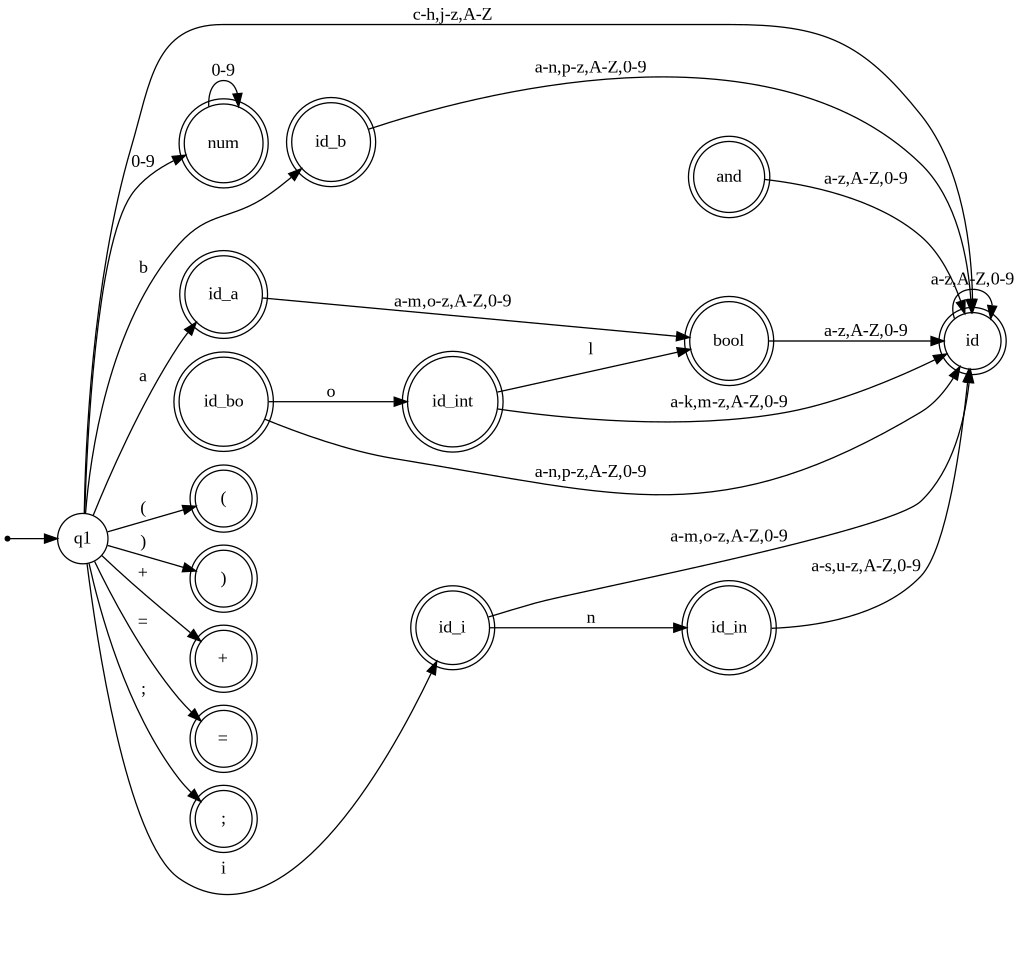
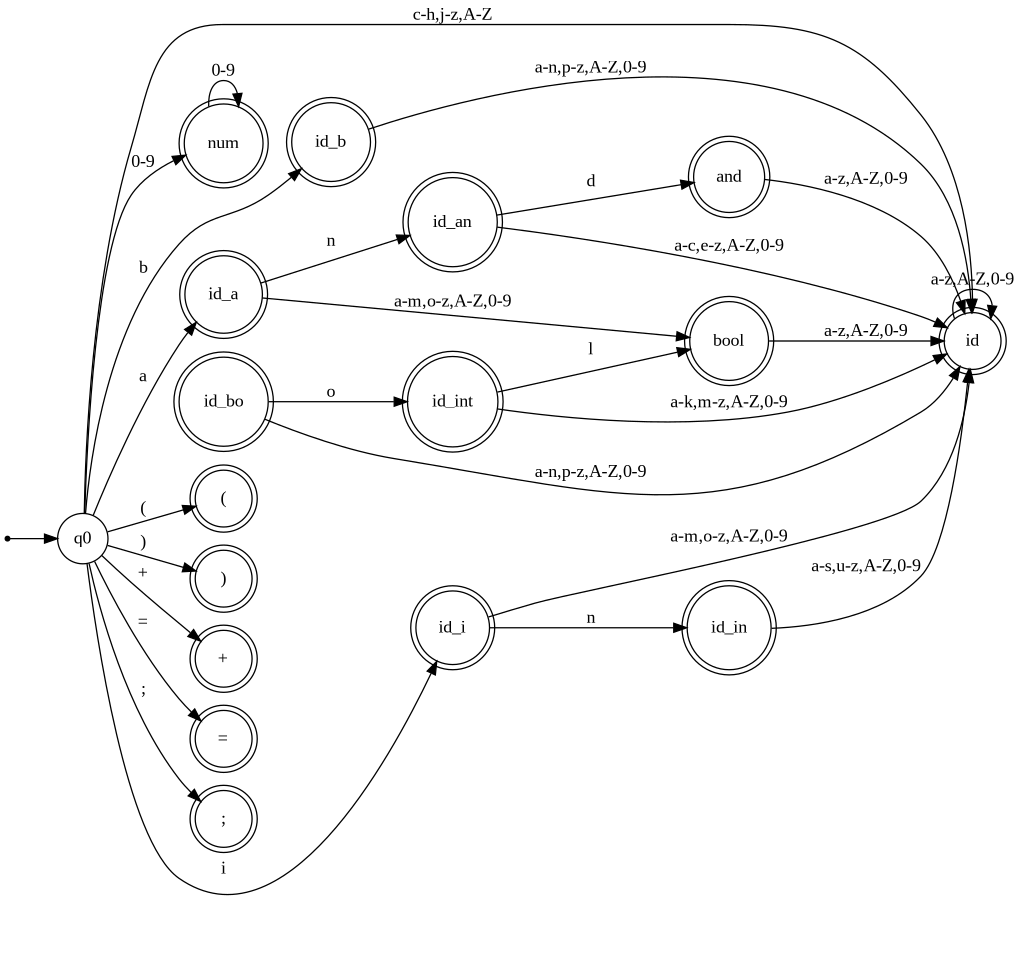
  digraph {
    fontname="Liberation Serif"
    rankdir=LR
    node [fontname="Liberation Serif" shape=doublecircle]
    edge [fontname="Liberation Serif"]
    and
    id
    bool
    num
    id_a
+   id_an
    id_b
    id_bo
    n9 [label=id_int]
    id_i
    id_in
    null [shape=point]
-   q0 [shape=circle label=q1]
+   q0 [shape=circle]
    "("
    ")"
    "+"
    "="
    ";"
    and -> id [label="a-z,A-Z,0-9"]
    id -> id [label="a-z,A-Z,0-9"]
    bool -> id [label="a-z,A-Z,0-9"]
    num -> num [label="0-9"]
    id_a -> bool [label="a-m,o-z,A-Z,0-9"]
+   id_a -> id_an [label=n]
+   id_an -> and [label=d]
+   id_an -> id [label="a-c,e-z,A-Z,0-9"]
    id_b -> id [label="a-n,p-z,A-Z,0-9"]
    id_bo -> id [label="a-n,p-z,A-Z,0-9"]
    id_bo -> n9 [label=o]
    n9 -> id [label="a-k,m-z,A-Z,0-9"]
    n9 -> bool [label=l]
    id_i -> id [label="a-m,o-z,A-Z,0-9"]
    id_i -> id_in [label=n]
    id_in -> id [label="a-s,u-z,A-Z,0-9"]
    null -> q0
    q0 -> id [label="c-h,j-z,A-Z"]
    q0 -> num [label="0-9"]
    q0 -> id_a [label=a]
    q0 -> id_b [label=b]
    q0 -> id_i [label=i]
    q0 -> "(" [label="("]
    q0 -> ")" [label=")"]
    q0 -> "+" [label="+"]
    q0 -> "=" [label="="]
    q0 -> ";" [label=";"]
  }
